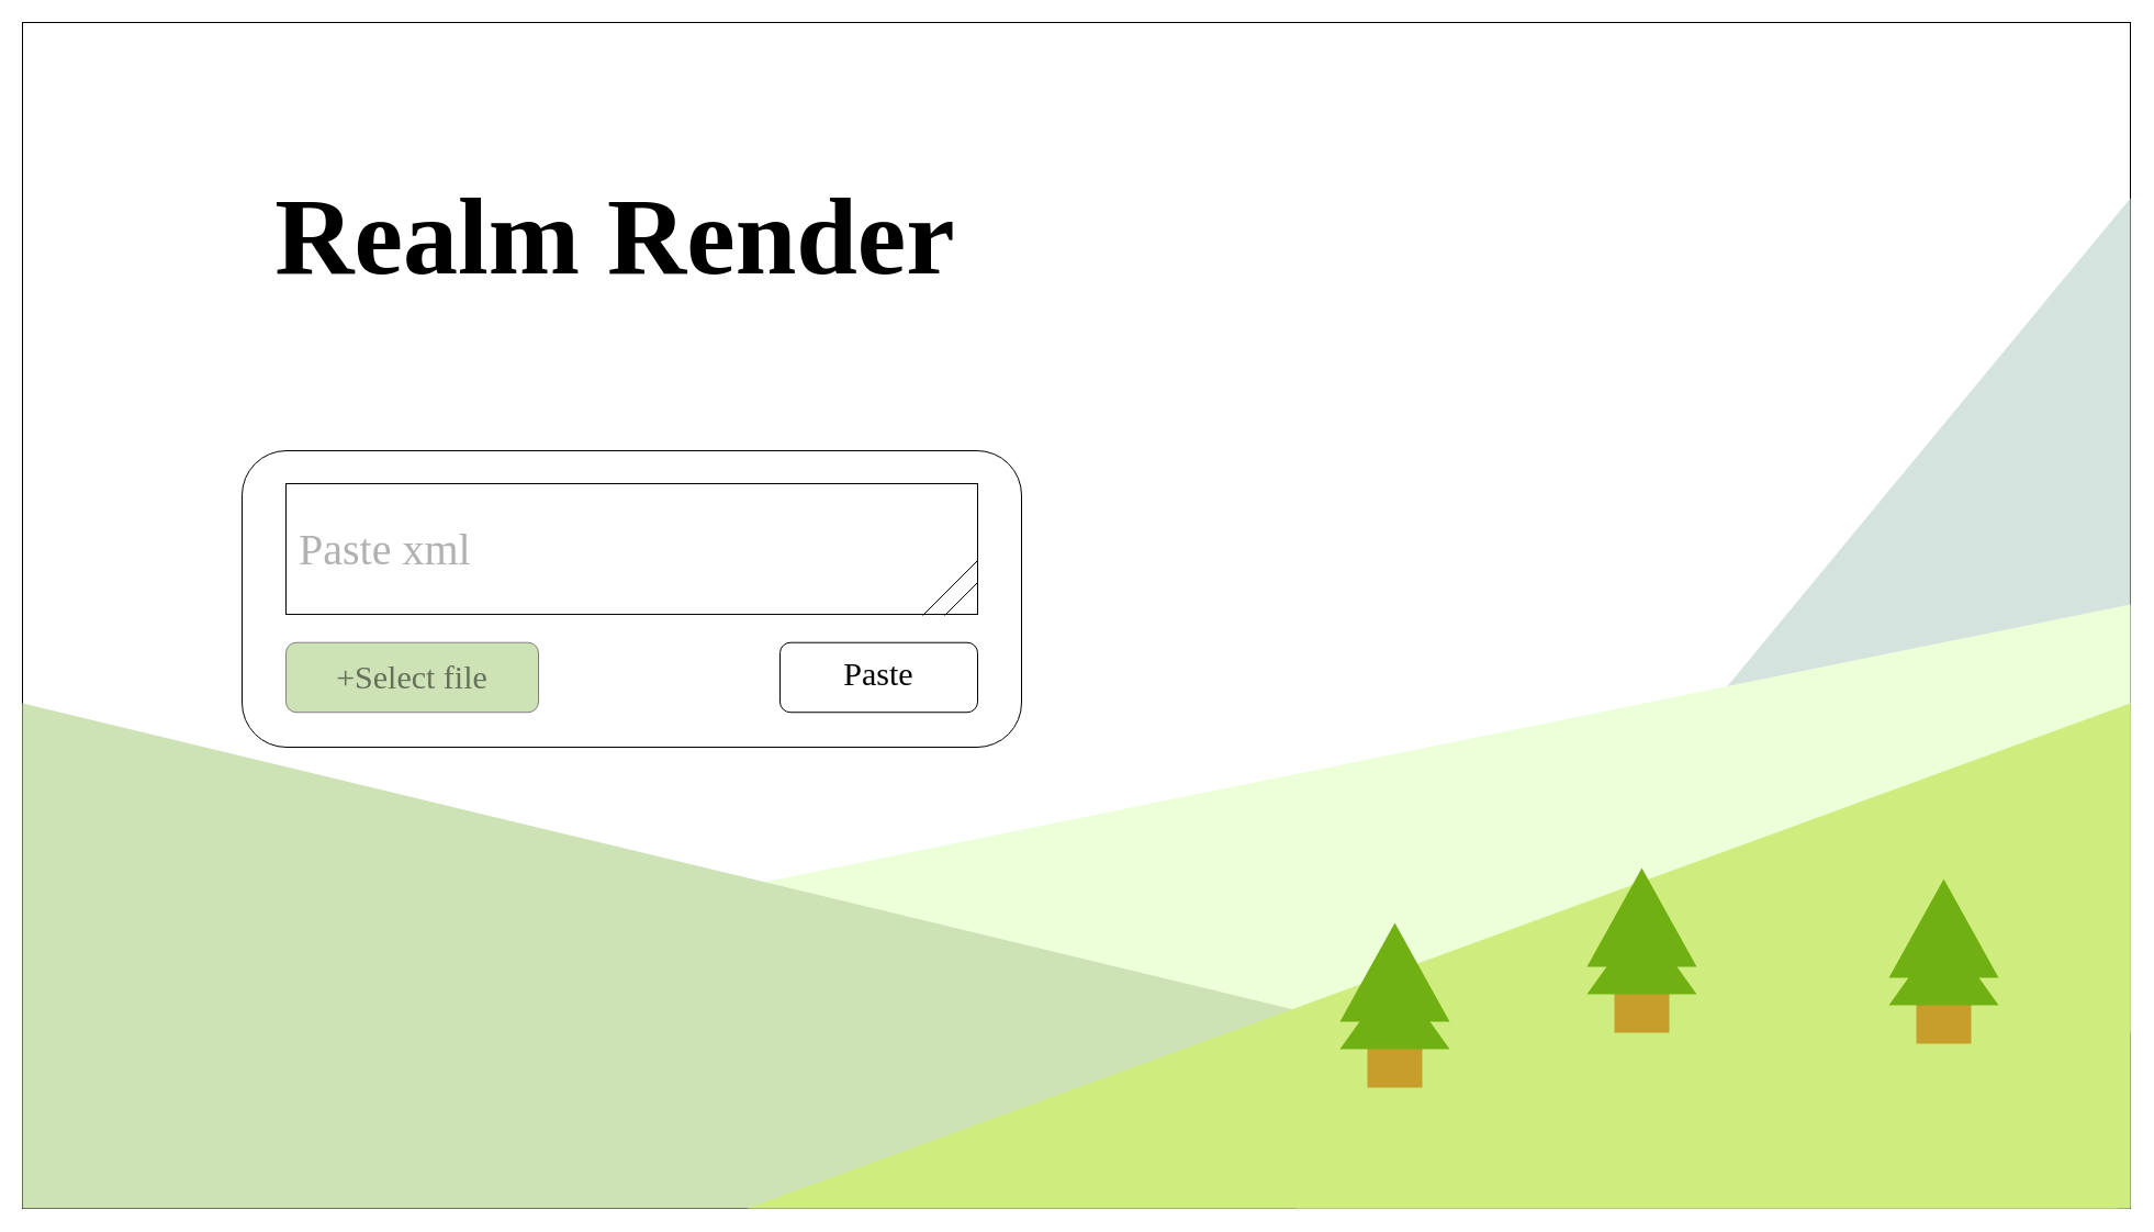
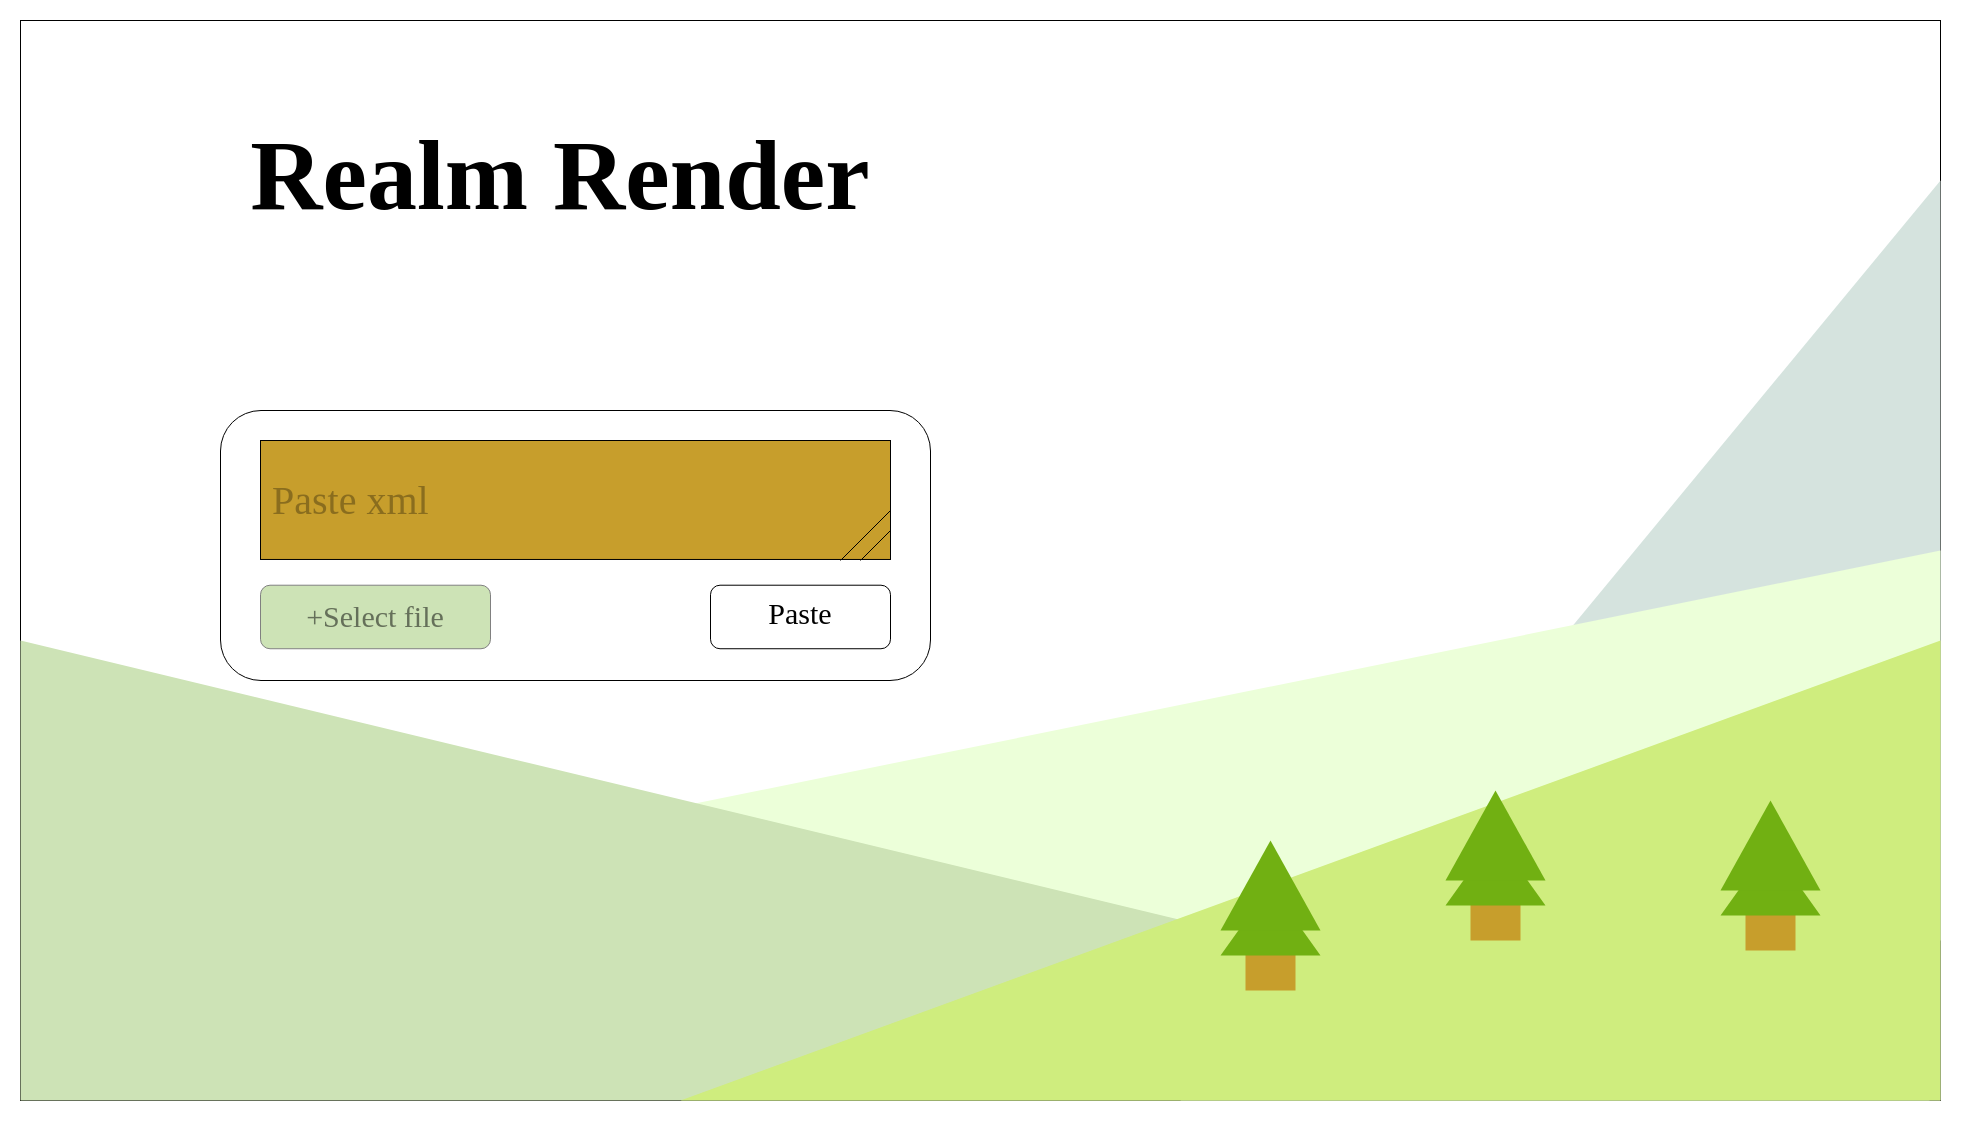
  <mxCell id="0" />
  <mxCell id="1" parent="0" />
  <mxCell id="2" value="" style="rounded=0;whiteSpace=wrap;html=1;imageWidth=1920;imageHeight=1080;" parent="1" vertex="1"><mxGeometry width="1920" height="1080" as="geometry" x="20" y="20" /></mxCell>
- <mxCell id="3" value="&lt;h1&gt;&lt;font style=&quot;font-size: 100px;&quot;&gt;Realm Render&lt;/font&gt;&lt;/h1&gt;" style="text;html=1;strokeColor=none;fillColor=none;align=center;verticalAlign=middle;whiteSpace=wrap;rounded=0;fontFamily=Tahoma;" parent="1" vertex="1"><mxGeometry x="80" y="60" width="960" height="310" as="geometry" /></mxCell>
+ <mxCell id="3" value="&lt;h1&gt;&lt;font style=&quot;font-size: 100px;&quot;&gt;Realm Render&lt;/font&gt;&lt;/h1&gt;" style="text;html=1;strokeColor=none;fillColor=none;align=center;verticalAlign=middle;whiteSpace=wrap;rounded=0;fontFamily=Tahoma;" parent="1" vertex="1"><mxGeometry x="80" width="960" height="310" as="geometry" y="20" /></mxCell>
  <mxCell id="4" value="" style="verticalLabelPosition=bottom;verticalAlign=top;html=1;shape=mxgraph.basic.orthogonal_triangle;direction=north;strokeColor=none;fillColor=#D5E3DE;" parent="1" vertex="1"><mxGeometry x="1180" y="180" width="760" height="920" as="geometry" /></mxCell>
  <mxCell id="5" value="" style="verticalLabelPosition=bottom;verticalAlign=top;html=1;shape=mxgraph.basic.orthogonal_triangle;flipH=1;fillColor=#ECFFD9;strokeColor=none;" parent="1" vertex="1"><mxGeometry y="550" width="1920" height="390" as="geometry" x="20" /></mxCell>
  <mxCell id="6" value="" style="verticalLabelPosition=bottom;verticalAlign=top;html=1;shape=mxgraph.basic.orthogonal_triangle;flipH=0;fillColor=#CDE3B6;strokeColor=none;" parent="1" vertex="1"><mxGeometry y="640" width="1910" height="460" as="geometry" x="20" /></mxCell>
  <mxCell id="7" value="" style="group;rounded=1;arcSize=16;horizontal=1;verticalAlign=middle;" parent="1" vertex="1" connectable="0"><mxGeometry x="210" y="410" width="740" height="270" as="geometry" /></mxCell>
  <mxCell id="8" value="" style="rounded=1;whiteSpace=wrap;html=1;" parent="7" vertex="1"><mxGeometry x="10" width="710" height="270" as="geometry" /></mxCell>
  <mxCell id="9" value="&lt;p style=&quot;line-height: 100%;&quot;&gt;&lt;font style=&quot;font-size: 30px;&quot;&gt;Paste&lt;/font&gt;&lt;/p&gt;" style="rounded=1;whiteSpace=wrap;html=1;fontFamily=Tahoma;fontSize=45;verticalAlign=middle;align=center;labelPosition=center;verticalLabelPosition=middle;labelBackgroundColor=none;spacingBottom=10;" parent="7" vertex="1"><mxGeometry x="500" y="174.706" width="180" height="63.529" as="geometry" /></mxCell>
  <mxCell id="10" value="&lt;font style=&quot;font-size: 30px;&quot; face=&quot;Tahoma&quot;&gt;+Select file&lt;/font&gt;" style="rounded=1;whiteSpace=wrap;html=1;strokeColor=#808080;spacing=0;textOpacity=50;fillColor=#cde3b6;" vertex="1" parent="7"><mxGeometry x="50" y="174.706" width="230" height="63.529" as="geometry" /></mxCell>
- <mxCell id="11" value="&lt;div style=&quot;font-size: 44px;&quot; align=&quot;left&quot;&gt;&lt;font style=&quot;font-size: 40px;&quot; face=&quot;Tahoma&quot;&gt;&amp;nbsp;Paste &lt;/font&gt;&lt;font style=&quot;font-size: 40px;&quot; face=&quot;Tahoma&quot;&gt;xml&lt;/font&gt;&lt;/div&gt;" style="rounded=0;whiteSpace=wrap;html=1;align=left;textOpacity=30;" vertex="1" parent="7"><mxGeometry x="50" y="30" width="630" height="118.97" as="geometry" /></mxCell>
+ <mxCell id="11" value="&lt;div style=&quot;font-size: 44px;&quot; align=&quot;left&quot;&gt;&lt;font style=&quot;font-size: 40px;&quot; face=&quot;Tahoma&quot;&gt;&amp;nbsp;Paste &lt;/font&gt;&lt;font style=&quot;font-size: 40px;&quot; face=&quot;Tahoma&quot;&gt;xml&lt;/font&gt;&lt;/div&gt;" style="rounded=0;whiteSpace=wrap;html=1;align=left;textOpacity=30;fillColor=#c79e2c;" vertex="1" parent="7"><mxGeometry x="50" y="30" width="630" height="118.97" as="geometry" /></mxCell>
  <mxCell id="12" value="" style="endArrow=none;html=1;rounded=0;" edge="1" parent="7"><mxGeometry width="50" height="50" relative="1" as="geometry"><mxPoint x="630" y="150" as="sourcePoint" /><mxPoint x="680" y="100" as="targetPoint" /></mxGeometry></mxCell>
  <mxCell id="13" value="" style="endArrow=none;html=1;rounded=0;" edge="1" parent="7"><mxGeometry width="50" height="50" relative="1" as="geometry"><mxPoint x="650" y="150" as="sourcePoint" /><mxPoint x="680" y="120" as="targetPoint" /></mxGeometry></mxCell>
  <mxCell id="14" value="" style="verticalLabelPosition=bottom;verticalAlign=top;html=1;shape=mxgraph.basic.orthogonal_triangle;flipH=1;fillColor=#CFED7E;strokeColor=none;" parent="1" vertex="1"><mxGeometry x="680" y="640" width="1260" height="460" as="geometry" /></mxCell>
  <mxCell id="15" value="" style="group" parent="1" vertex="1" connectable="0"><mxGeometry x="1445" y="790" width="100" height="150" as="geometry" /></mxCell>
  <mxCell id="16" value="" style="rounded=0;whiteSpace=wrap;html=1;strokeColor=none;fillColor=#C79E2C;" parent="15" vertex="1"><mxGeometry x="25" y="90" width="50" height="60" as="geometry" /></mxCell>
  <mxCell id="17" value="" style="group" parent="15" vertex="1" connectable="0"><mxGeometry width="100" height="115" as="geometry" /></mxCell>
  <mxCell id="18" value="" style="verticalLabelPosition=bottom;verticalAlign=top;html=1;shape=mxgraph.basic.acute_triangle;dx=0.5;fillColor=#71B012;strokeColor=none;" parent="17" vertex="1"><mxGeometry y="45" width="100" height="70" as="geometry" /></mxCell>
  <mxCell id="19" value="" style="verticalLabelPosition=bottom;verticalAlign=top;html=1;shape=mxgraph.basic.acute_triangle;dx=0.5;fillColor=#71B012;strokeColor=none;" parent="17" vertex="1"><mxGeometry width="100" height="90" as="geometry" /></mxCell>
  <mxCell id="20" value="" style="group" parent="1" vertex="1" connectable="0"><mxGeometry x="1220" y="840" width="100" height="150" as="geometry" /></mxCell>
  <mxCell id="21" value="" style="rounded=0;whiteSpace=wrap;html=1;strokeColor=none;fillColor=#C79E2C;" parent="20" vertex="1"><mxGeometry x="25" y="90" width="50" height="60" as="geometry" /></mxCell>
  <mxCell id="22" value="" style="group" parent="20" vertex="1" connectable="0"><mxGeometry width="100" height="115" as="geometry" /></mxCell>
  <mxCell id="23" value="" style="verticalLabelPosition=bottom;verticalAlign=top;html=1;shape=mxgraph.basic.acute_triangle;dx=0.5;fillColor=#71B012;strokeColor=none;" parent="22" vertex="1"><mxGeometry y="45" width="100" height="70" as="geometry" /></mxCell>
  <mxCell id="24" value="" style="verticalLabelPosition=bottom;verticalAlign=top;html=1;shape=mxgraph.basic.acute_triangle;dx=0.5;fillColor=#71B012;strokeColor=none;" parent="22" vertex="1"><mxGeometry width="100" height="90" as="geometry" /></mxCell>
  <mxCell id="25" value="" style="group" parent="1" vertex="1" connectable="0"><mxGeometry x="1720" y="800" width="100" height="150" as="geometry" /></mxCell>
  <mxCell id="26" value="" style="rounded=0;whiteSpace=wrap;html=1;strokeColor=none;fillColor=#C79E2C;" parent="25" vertex="1"><mxGeometry x="25" y="90" width="50" height="60" as="geometry" /></mxCell>
  <mxCell id="27" value="" style="group" parent="25" vertex="1" connectable="0"><mxGeometry width="100" height="115" as="geometry" /></mxCell>
  <mxCell id="28" value="" style="verticalLabelPosition=bottom;verticalAlign=top;html=1;shape=mxgraph.basic.acute_triangle;dx=0.5;fillColor=#71B012;strokeColor=none;" parent="27" vertex="1"><mxGeometry y="45" width="100" height="70" as="geometry" /></mxCell>
  <mxCell id="29" value="" style="verticalLabelPosition=bottom;verticalAlign=top;html=1;shape=mxgraph.basic.acute_triangle;dx=0.5;fillColor=#71B012;strokeColor=none;" parent="27" vertex="1"><mxGeometry width="100" height="90" as="geometry" /></mxCell>
